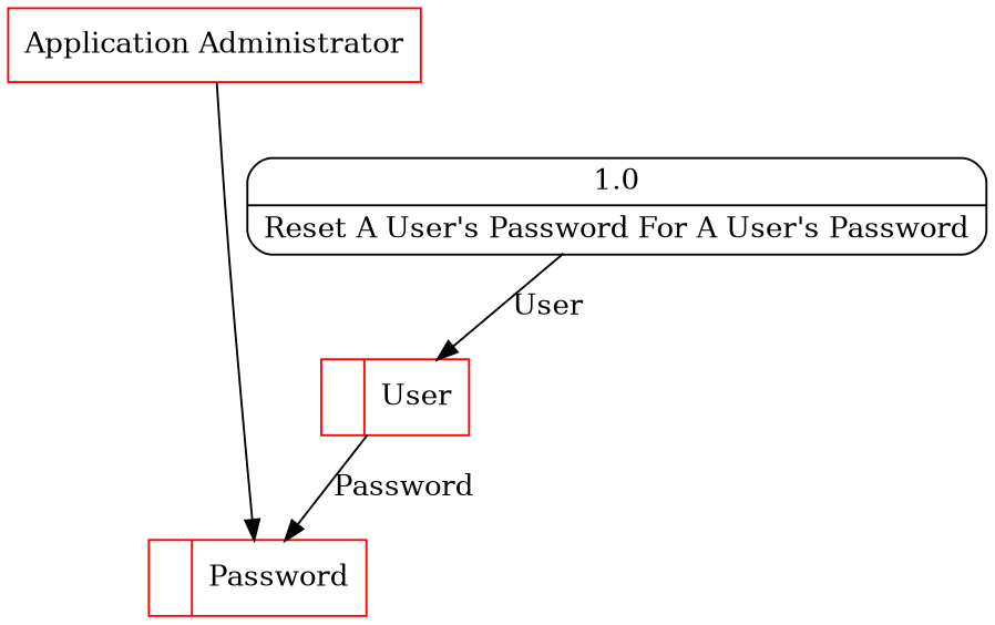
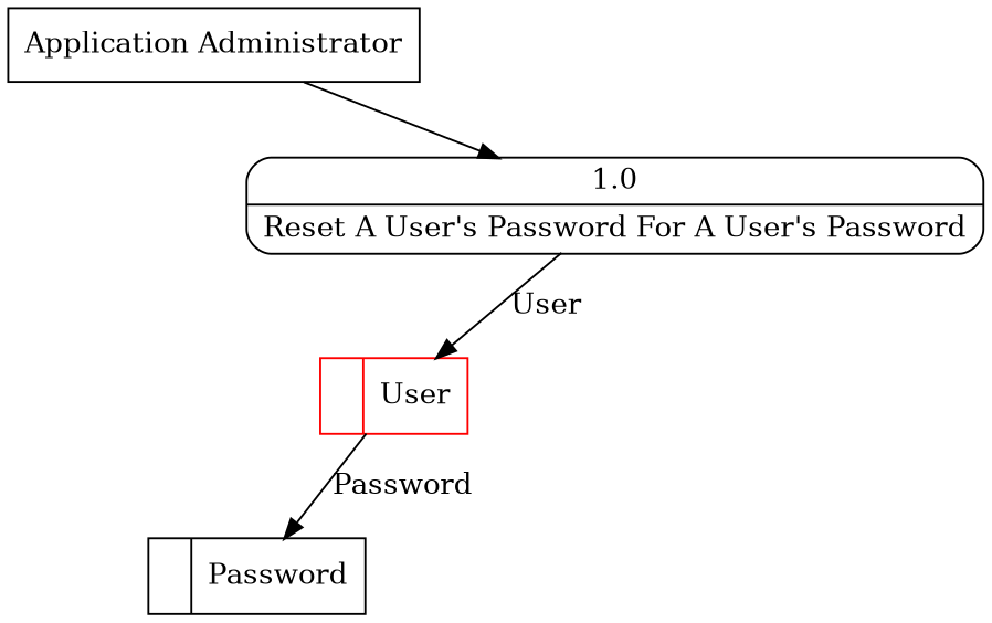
  digraph {
    node [shape=record]
-   n1 [color=red label="<f0>  |<f1> Password "]
+   n1 [color=black label="<f0>  |<f1> Password "]
    n2 [color=red label="<f0>  |<f1> User "]
-   n3 [label="Application Administrator" shape=box color=red]
+   n3 [label="Application Administrator" shape=box]
    n4 [label="{<f0> 1.0|<f1> Reset A User's Password For A User's Password }" shape=Mrecord]
    n2 -> n1 [label=Password]
-   n3 -> n1
+   n3 -> n4
    n4 -> n2 [label=User]
  }
